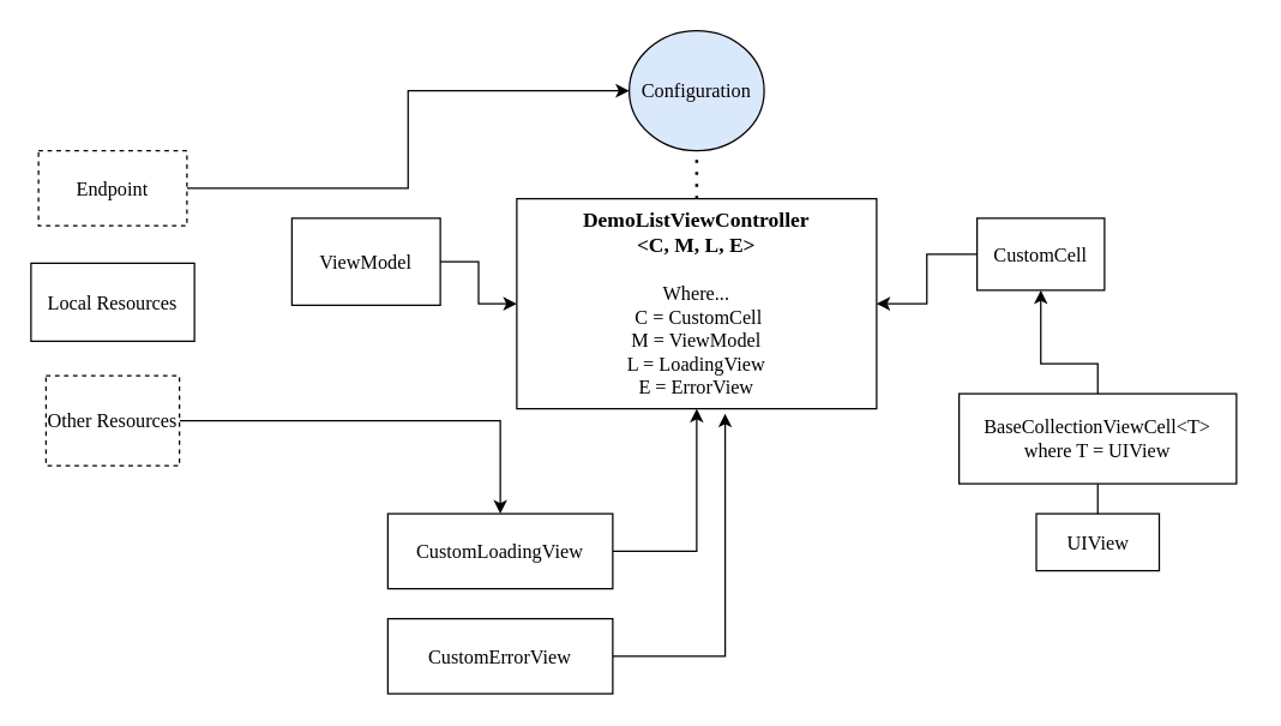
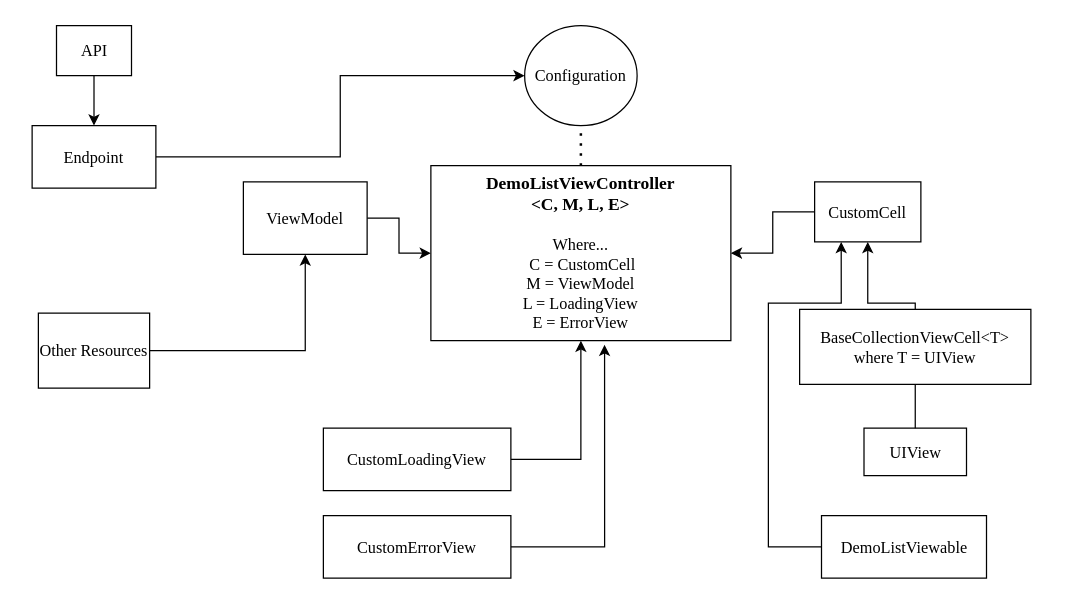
  <mxCell id="0" />
  <mxCell id="1" parent="0" />
  <mxCell id="2" style="edgeStyle=orthogonalEdgeStyle;rounded=0;orthogonalLoop=1;jettySize=auto;html=1;exitX=1;exitY=0.5;exitDx=0;exitDy=0;fontFamily=Tahoma;fontSize=13;" edge="1" parent="1" source="3" target="24"><mxGeometry relative="1" as="geometry" /></mxCell>
- <mxCell id="3" value="Endpoint" style="rounded=0;whiteSpace=wrap;html=1;fontFamily=Tahoma;fontSize=13;dashed=1;" vertex="1" parent="1"><mxGeometry x="25" y="100" width="99" height="50" as="geometry" /></mxCell>
- <mxCell id="4" value="Local Resources" style="rounded=0;whiteSpace=wrap;html=1;fontFamily=Tahoma;fontSize=13;" vertex="1" parent="1"><mxGeometry x="20" y="175" width="109" height="52" as="geometry" /></mxCell>
- <mxCell id="5" style="edgeStyle=orthogonalEdgeStyle;rounded=0;orthogonalLoop=1;jettySize=auto;html=1;exitX=1;exitY=0.5;exitDx=0;exitDy=0;fontFamily=Tahoma;fontSize=13;" edge="1" parent="1" source="6" target="19"><mxGeometry relative="1" as="geometry" /></mxCell>
- <mxCell id="6" value="Other Resources" style="rounded=0;whiteSpace=wrap;html=1;fontFamily=Tahoma;fontSize=13;dashed=1;" vertex="1" parent="1"><mxGeometry x="30" y="250" width="89" height="60" as="geometry" /></mxCell>
+ <mxCell id="3" value="Endpoint" style="rounded=0;whiteSpace=wrap;html=1;fontFamily=Tahoma;fontSize=13;" vertex="1" parent="1"><mxGeometry x="25" y="100" width="99" height="50" as="geometry" /></mxCell>
+ <mxCell id="5" style="edgeStyle=orthogonalEdgeStyle;rounded=0;orthogonalLoop=1;jettySize=auto;html=1;exitX=1;exitY=0.5;exitDx=0;exitDy=0;entryX=0.5;entryY=1;entryDx=0;entryDy=0;fontFamily=Tahoma;fontSize=13;" edge="1" parent="1" source="6" target="8"><mxGeometry relative="1" as="geometry" /></mxCell>
+ <mxCell id="6" value="Other Resources" style="rounded=0;whiteSpace=wrap;html=1;fontFamily=Tahoma;fontSize=13;" vertex="1" parent="1"><mxGeometry x="30" y="250" width="89" height="60" as="geometry" /></mxCell>
  <mxCell id="7" style="edgeStyle=orthogonalEdgeStyle;rounded=0;orthogonalLoop=1;jettySize=auto;html=1;exitX=1;exitY=0.5;exitDx=0;exitDy=0;entryX=0;entryY=0.5;entryDx=0;entryDy=0;fontFamily=Tahoma;fontSize=13;" edge="1" parent="1" source="8" target="9"><mxGeometry relative="1" as="geometry" /></mxCell>
  <mxCell id="8" value="ViewModel" style="rounded=0;whiteSpace=wrap;html=1;fontFamily=Tahoma;fontSize=13;" vertex="1" parent="1"><mxGeometry x="194" y="145" width="99" height="58" as="geometry" /></mxCell>
  <mxCell id="9" value="&lt;font style=&quot;font-size: 14px&quot;&gt;&lt;b&gt;DemoListViewController&lt;br&gt;&amp;lt;C, M, L, E&amp;gt;&lt;/b&gt;&lt;br&gt;&lt;/font&gt;&lt;br style=&quot;font-size: 13px&quot;&gt;Where...&lt;br&gt;&amp;nbsp;C = CustomCell&lt;br style=&quot;font-size: 13px&quot;&gt;M = ViewModel&lt;br style=&quot;font-size: 13px&quot;&gt;L = LoadingView&lt;br style=&quot;font-size: 13px&quot;&gt;E = ErrorView" style="rounded=0;whiteSpace=wrap;html=1;fontFamily=Tahoma;fontSize=13;" vertex="1" parent="1"><mxGeometry x="344" y="132" width="240" height="140" as="geometry" /></mxCell>
+ <mxCell id="10" style="edgeStyle=orthogonalEdgeStyle;rounded=0;orthogonalLoop=1;jettySize=auto;html=1;exitX=0.5;exitY=1;exitDx=0;exitDy=0;entryX=0.5;entryY=0;entryDx=0;entryDy=0;fontFamily=Tahoma;fontSize=13;" edge="1" parent="1" source="11" target="3"><mxGeometry relative="1" as="geometry" /></mxCell>
+ <mxCell id="11" value="API" style="rounded=0;whiteSpace=wrap;html=1;fontFamily=Tahoma;fontSize=13;" vertex="1" parent="1"><mxGeometry x="44.5" y="20" width="60" height="40" as="geometry" /></mxCell>
  <mxCell id="12" style="edgeStyle=orthogonalEdgeStyle;rounded=0;orthogonalLoop=1;jettySize=auto;html=1;exitX=0;exitY=0.5;exitDx=0;exitDy=0;entryX=1;entryY=0.5;entryDx=0;entryDy=0;fontFamily=Tahoma;fontSize=13;" edge="1" parent="1" source="13" target="9"><mxGeometry relative="1" as="geometry" /></mxCell>
  <mxCell id="13" value="CustomCell" style="rounded=0;whiteSpace=wrap;html=1;fontFamily=Tahoma;fontSize=13;" vertex="1" parent="1"><mxGeometry x="651" y="145" width="85" height="48" as="geometry" /></mxCell>
  <mxCell id="14" style="edgeStyle=orthogonalEdgeStyle;rounded=0;orthogonalLoop=1;jettySize=auto;html=1;exitX=0.5;exitY=1;exitDx=0;exitDy=0;entryX=0.75;entryY=0;entryDx=0;entryDy=0;fontFamily=Tahoma;fontSize=13;strokeColor=none;" edge="1" parent="1" source="15" target="17"><mxGeometry relative="1" as="geometry" /></mxCell>
  <mxCell id="15" value="UIView" style="rounded=0;whiteSpace=wrap;html=1;fontFamily=Tahoma;fontSize=13;" vertex="1" parent="1"><mxGeometry x="690.5" y="342" width="82" height="38" as="geometry" /></mxCell>
  <mxCell id="16" style="edgeStyle=orthogonalEdgeStyle;rounded=0;orthogonalLoop=1;jettySize=auto;html=1;exitX=0.5;exitY=0;exitDx=0;exitDy=0;entryX=0.5;entryY=1;entryDx=0;entryDy=0;strokeColor=#000000;fontFamily=Tahoma;fontSize=13;" edge="1" parent="1" source="17" target="13"><mxGeometry relative="1" as="geometry"><Array as="points"><mxPoint x="732" y="242" /><mxPoint x="694" y="242" /></Array></mxGeometry></mxCell>
- <mxCell id="17" value="BaseCollectionViewCell&amp;lt;T&amp;gt;&lt;br&gt;where T = UIView" style="rounded=0;whiteSpace=wrap;html=1;fontFamily=Tahoma;fontSize=13;" vertex="1" parent="1"><mxGeometry x="639" y="262" width="185" height="60" as="geometry" /></mxCell>
+ <mxCell id="17" value="BaseCollectionViewCell&amp;lt;T&amp;gt;&lt;br&gt;where T = UIView" style="rounded=0;whiteSpace=wrap;html=1;fontFamily=Tahoma;fontSize=13;" vertex="1" parent="1"><mxGeometry x="639" y="247" width="185" height="60" as="geometry" /></mxCell>
  <mxCell id="18" style="edgeStyle=orthogonalEdgeStyle;rounded=0;orthogonalLoop=1;jettySize=auto;html=1;exitX=1;exitY=0.5;exitDx=0;exitDy=0;entryX=0.5;entryY=1;entryDx=0;entryDy=0;fontFamily=Tahoma;fontSize=13;" edge="1" parent="1" source="19" target="9"><mxGeometry relative="1" as="geometry" /></mxCell>
  <mxCell id="19" value="CustomLoadingView" style="rounded=0;whiteSpace=wrap;html=1;fontFamily=Tahoma;fontSize=13;" vertex="1" parent="1"><mxGeometry x="258" y="342" width="150" height="50" as="geometry" /></mxCell>
  <mxCell id="20" style="edgeStyle=orthogonalEdgeStyle;rounded=0;orthogonalLoop=1;jettySize=auto;html=1;exitX=1;exitY=0.5;exitDx=0;exitDy=0;entryX=0.579;entryY=1.024;entryDx=0;entryDy=0;entryPerimeter=0;fontFamily=Tahoma;fontSize=13;" edge="1" parent="1" source="21" target="9"><mxGeometry relative="1" as="geometry" /></mxCell>
  <mxCell id="21" value="CustomErrorView" style="rounded=0;whiteSpace=wrap;html=1;fontFamily=Tahoma;fontSize=13;" vertex="1" parent="1"><mxGeometry x="258" y="412" width="150" height="50" as="geometry" /></mxCell>
- <mxCell id="24" value="Configuration" style="ellipse;whiteSpace=wrap;html=1;fontFamily=Tahoma;fontSize=13;fillColor=#dae8fc;" vertex="1" parent="1"><mxGeometry x="419" y="20" width="90" height="80" as="geometry" /></mxCell>
+ <mxCell id="22" style="edgeStyle=orthogonalEdgeStyle;rounded=0;orthogonalLoop=1;jettySize=auto;html=1;exitX=0;exitY=0.5;exitDx=0;exitDy=0;entryX=0.25;entryY=1;entryDx=0;entryDy=0;fontFamily=Tahoma;fontSize=13;" edge="1" parent="1" source="23" target="13"><mxGeometry relative="1" as="geometry"><Array as="points"><mxPoint x="614" y="437" /><mxPoint x="614" y="242" /><mxPoint x="672" y="242" /></Array></mxGeometry></mxCell>
+ <mxCell id="23" value="DemoListViewable" style="rounded=0;whiteSpace=wrap;html=1;fontFamily=Tahoma;fontSize=13;" vertex="1" parent="1"><mxGeometry x="656.5" y="412" width="132" height="50" as="geometry" /></mxCell>
+ <mxCell id="24" value="Configuration" style="ellipse;whiteSpace=wrap;html=1;fontFamily=Tahoma;fontSize=13;" vertex="1" parent="1"><mxGeometry x="419" y="20" width="90" height="80" as="geometry" /></mxCell>
  <mxCell id="25" value="" style="endArrow=none;dashed=1;html=1;dashPattern=1 3;strokeWidth=2;entryX=0.5;entryY=1;entryDx=0;entryDy=0;fontFamily=Tahoma;fontSize=13;exitX=0.5;exitY=0;exitDx=0;exitDy=0;" edge="1" parent="1" source="9" target="24"><mxGeometry width="50" height="50" relative="1" as="geometry"><mxPoint x="564" y="102" as="sourcePoint" /><mxPoint x="524" y="232" as="targetPoint" /></mxGeometry></mxCell>
  <mxCell id="26" value="" style="endArrow=none;html=1;strokeColor=#000000;fontFamily=Tahoma;fontSize=13;entryX=0.5;entryY=1;entryDx=0;entryDy=0;exitX=0.5;exitY=0;exitDx=0;exitDy=0;" edge="1" parent="1" source="15" target="17"><mxGeometry width="50" height="50" relative="1" as="geometry"><mxPoint x="474" y="282" as="sourcePoint" /><mxPoint x="524" y="232" as="targetPoint" /></mxGeometry></mxCell>
